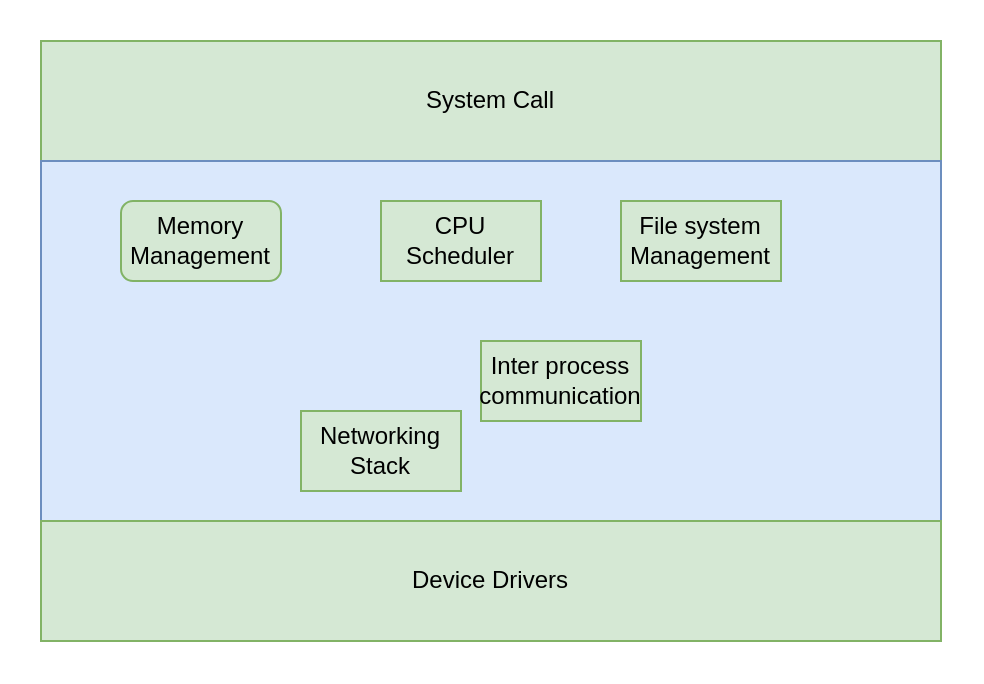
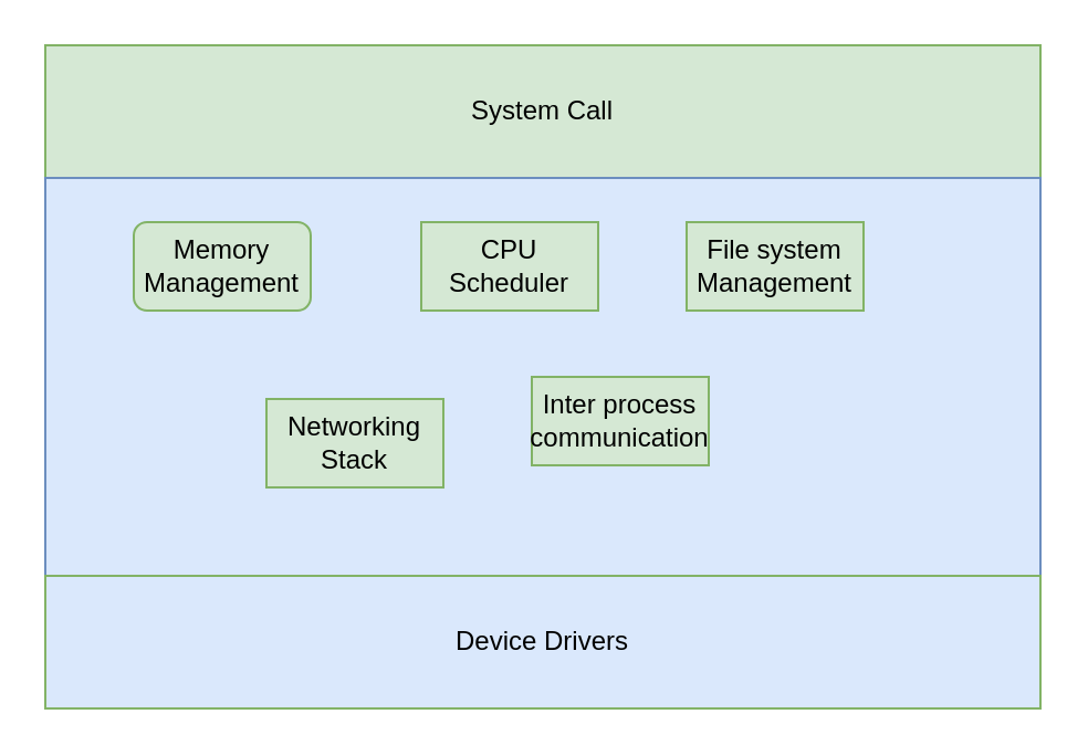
  <mxCell id="0" />
  <mxCell id="1" parent="0" />
  <mxCell id="2" value="System Call" style="rounded=0;whiteSpace=wrap;html=1;fillColor=#d5e8d4;strokeColor=#82b366;" vertex="1" parent="1"><mxGeometry x="20" y="20" width="450" height="60" as="geometry" /></mxCell>
  <mxCell id="3" value="" style="rounded=0;whiteSpace=wrap;html=1;fillColor=#dae8fc;strokeColor=#6c8ebf;" vertex="1" parent="1"><mxGeometry x="20" y="80" width="450" height="180" as="geometry" /></mxCell>
- <mxCell id="4" value="Device Drivers" style="rounded=0;whiteSpace=wrap;html=1;fillColor=#d5e8d4;strokeColor=#82b366;" vertex="1" parent="1"><mxGeometry x="20" y="260" width="450" height="60" as="geometry" /></mxCell>
+ <mxCell id="4" value="Device Drivers" style="rounded=0;whiteSpace=wrap;html=1;fillColor=#dae8fc;strokeColor=#82b366;" vertex="1" parent="1"><mxGeometry x="20" y="260" width="450" height="60" as="geometry" /></mxCell>
  <mxCell id="5" value="Memory Management" style="whiteSpace=wrap;html=1;fillColor=#d5e8d4;strokeColor=#82b366;rounded=1;" vertex="1" parent="1"><mxGeometry x="60" y="100" width="80" height="40" as="geometry" /></mxCell>
  <mxCell id="6" value="CPU&lt;br&gt;Scheduler" style="rounded=0;whiteSpace=wrap;html=1;fillColor=#d5e8d4;strokeColor=#82b366;" vertex="1" parent="1"><mxGeometry x="190" y="100" width="80" height="40" as="geometry" /></mxCell>
  <mxCell id="7" value="File system&lt;br&gt;Management" style="rounded=0;whiteSpace=wrap;html=1;fillColor=#d5e8d4;strokeColor=#82b366;" vertex="1" parent="1"><mxGeometry x="310" y="100" width="80" height="40" as="geometry" /></mxCell>
  <mxCell id="8" value="Inter process&lt;br&gt;communication" style="rounded=0;whiteSpace=wrap;html=1;fillColor=#d5e8d4;strokeColor=#82b366;" vertex="1" parent="1"><mxGeometry x="240" y="170" width="80" height="40" as="geometry" /></mxCell>
- <mxCell id="9" value="Networking&lt;br&gt;Stack" style="rounded=0;whiteSpace=wrap;html=1;fillColor=#d5e8d4;strokeColor=#82b366;" vertex="1" parent="1"><mxGeometry x="150" y="205" width="80" height="40" as="geometry" /></mxCell>
+ <mxCell id="9" value="Networking&lt;br&gt;Stack" style="rounded=0;whiteSpace=wrap;html=1;fillColor=#d5e8d4;strokeColor=#82b366;" vertex="1" parent="1"><mxGeometry x="120" y="180" width="80" height="40" as="geometry" /></mxCell>
